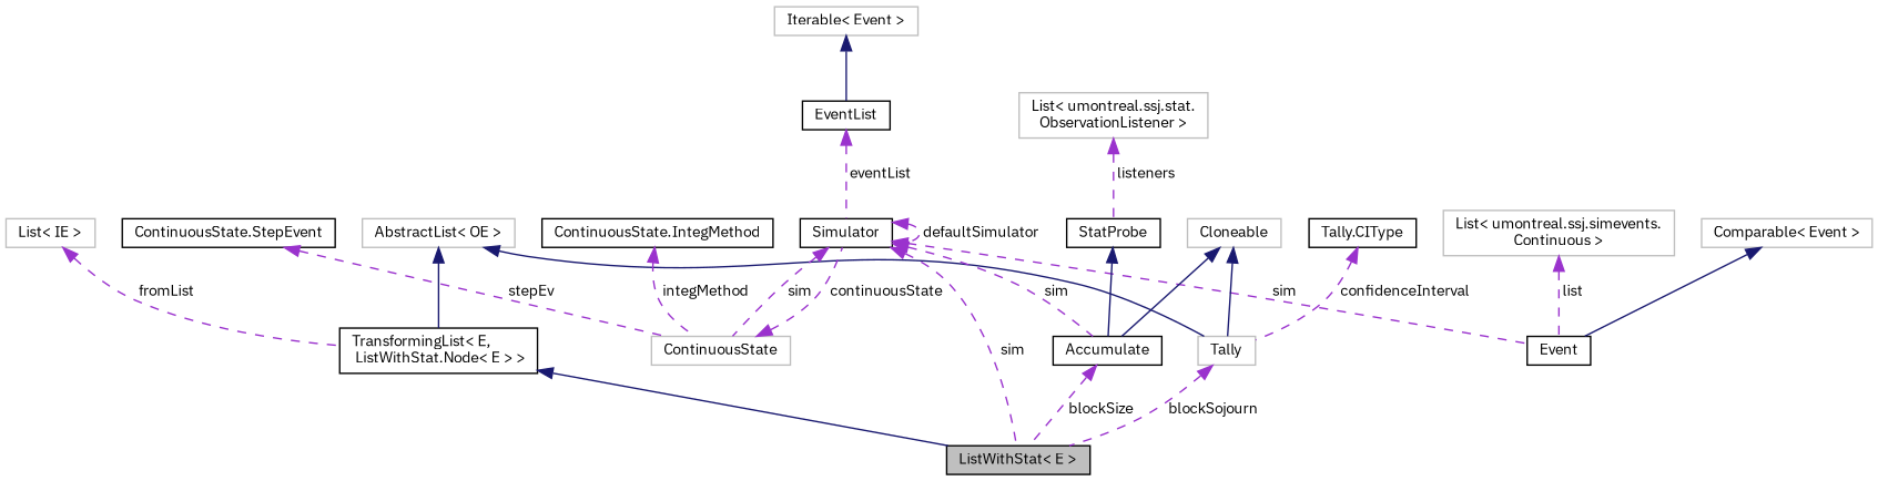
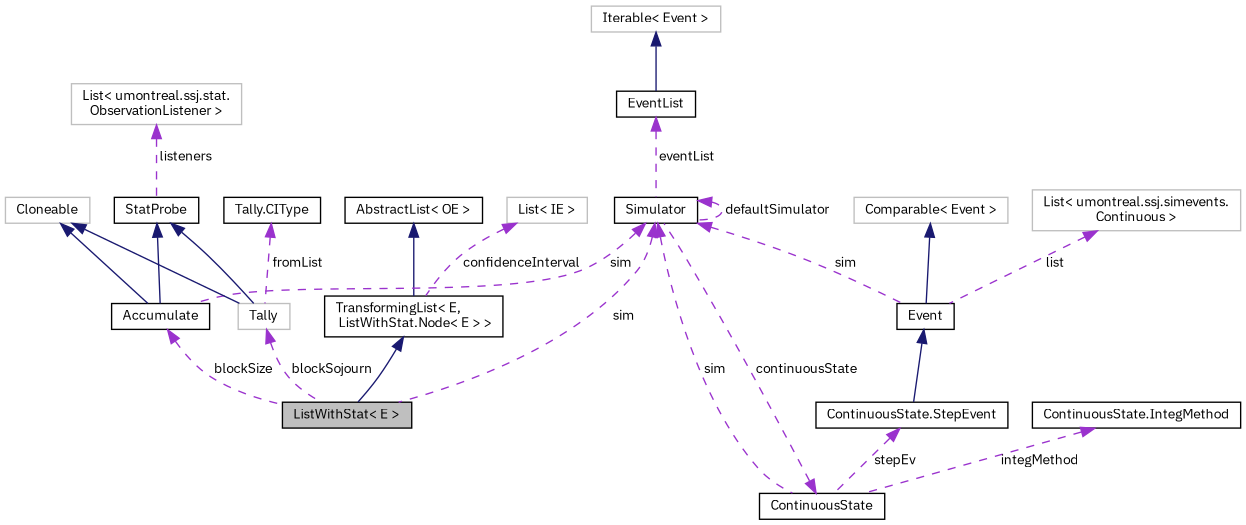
  digraph {
    fontname="IBM Plex Sans"
    rankdir=TB
    node [color=black fontname="IBM Plex Sans" fontsize=10 shape=record]
    edge [color=darkorchid3 dir=back fontname="IBM Plex Sans" fontsize=10 labelfontname=Helvetica labelfontsize=10 style=dashed]
    n1 [fillcolor=grey75 fontcolor=black height=0.2 label="ListWithStat\< E \>" style=filled width=0.4]
    n2 [height=0.2 label="TransformingList\< E,\l ListWithStat.Node\< E \> \>" width=0.4]
-   n3 [color=grey75 height=0.2 label="AbstractList\< OE \>" width=0.4]
+   n3 [height=0.2 label="AbstractList\< OE \>" width=0.4]
    n4 [color=grey75 height=0.2 label="List\< IE \>" width=0.4]
    n5 [height=0.2 label=Simulator width=0.4]
-   n6 [color=grey75 height=0.2 label=ContinuousState width=0.4]
+   n6 [height=0.2 label=ContinuousState width=0.4]
    n7 [height=0.2 label=Event width=0.4]
    n8 [height=0.2 label=Accumulate width=0.4]
    n9 [height=0.2 label="ContinuousState.StepEvent" width=0.4]
    n10 [height=0.2 label=EventList width=0.4]
    n11 [color=grey75 height=0.2 label="Iterable\< Event \>" width=0.4]
    n12 [height=0.2 label="ContinuousState.IntegMethod" width=0.4]
    n13 [color=grey75 height=0.2 label="List\< umontreal.ssj.simevents.\lContinuous \>" width=0.4]
    n14 [color=grey75 height=0.2 label="Comparable\< Event \>" width=0.4]
    n15 [color=grey75 height=0.2 label=Tally width=0.4]
    n16 [height=0.2 label=StatProbe width=0.4]
    n17 [color=grey75 height=0.2 label="List\< umontreal.ssj.stat.\lObservationListener \>" width=0.4]
    n18 [color=grey75 height=0.2 label=Cloneable width=0.4]
    n19 [height=0.2 label="Tally.CIType" width=0.4]
    n2 -> n1 [color=midnightblue style=solid]
    n3 -> n2 [color=midnightblue style=solid]
-   n4 -> n2 [label=" fromList"]
+   n4 -> n2 [label=" confidenceInterval"]
    n5 -> n1 [label=" sim"]
    n5 -> n5 [label=" defaultSimulator"]
    n5 -> n6 [label=" sim"]
    n5 -> n7 [label=" sim"]
    n5 -> n8 [label=" sim"]
    n6 -> n5 [label=" continuousState"]
+   n7 -> n9 [color=midnightblue style=solid]
    n8 -> n1 [label=" blockSize"]
    n9 -> n6 [label=" stepEv"]
    n10 -> n5 [label=" eventList"]
    n11 -> n10 [color=midnightblue style=solid]
    n12 -> n6 [label=" integMethod"]
    n13 -> n7 [label=" list"]
    n14 -> n7 [color=midnightblue style=solid]
    n15 -> n1 [label=" blockSojourn"]
    n16 -> n8 [color=midnightblue style=solid]
-   n3 -> n15 [color=midnightblue style=solid]
+   n16 -> n15 [color=midnightblue style=solid]
    n17 -> n16 [label=" listeners"]
    n18 -> n8 [color=midnightblue style=solid]
    n18 -> n15 [color=midnightblue style=solid]
-   n19 -> n15 [label=" confidenceInterval"]
+   n19 -> n15 [label=" fromList"]
  }
